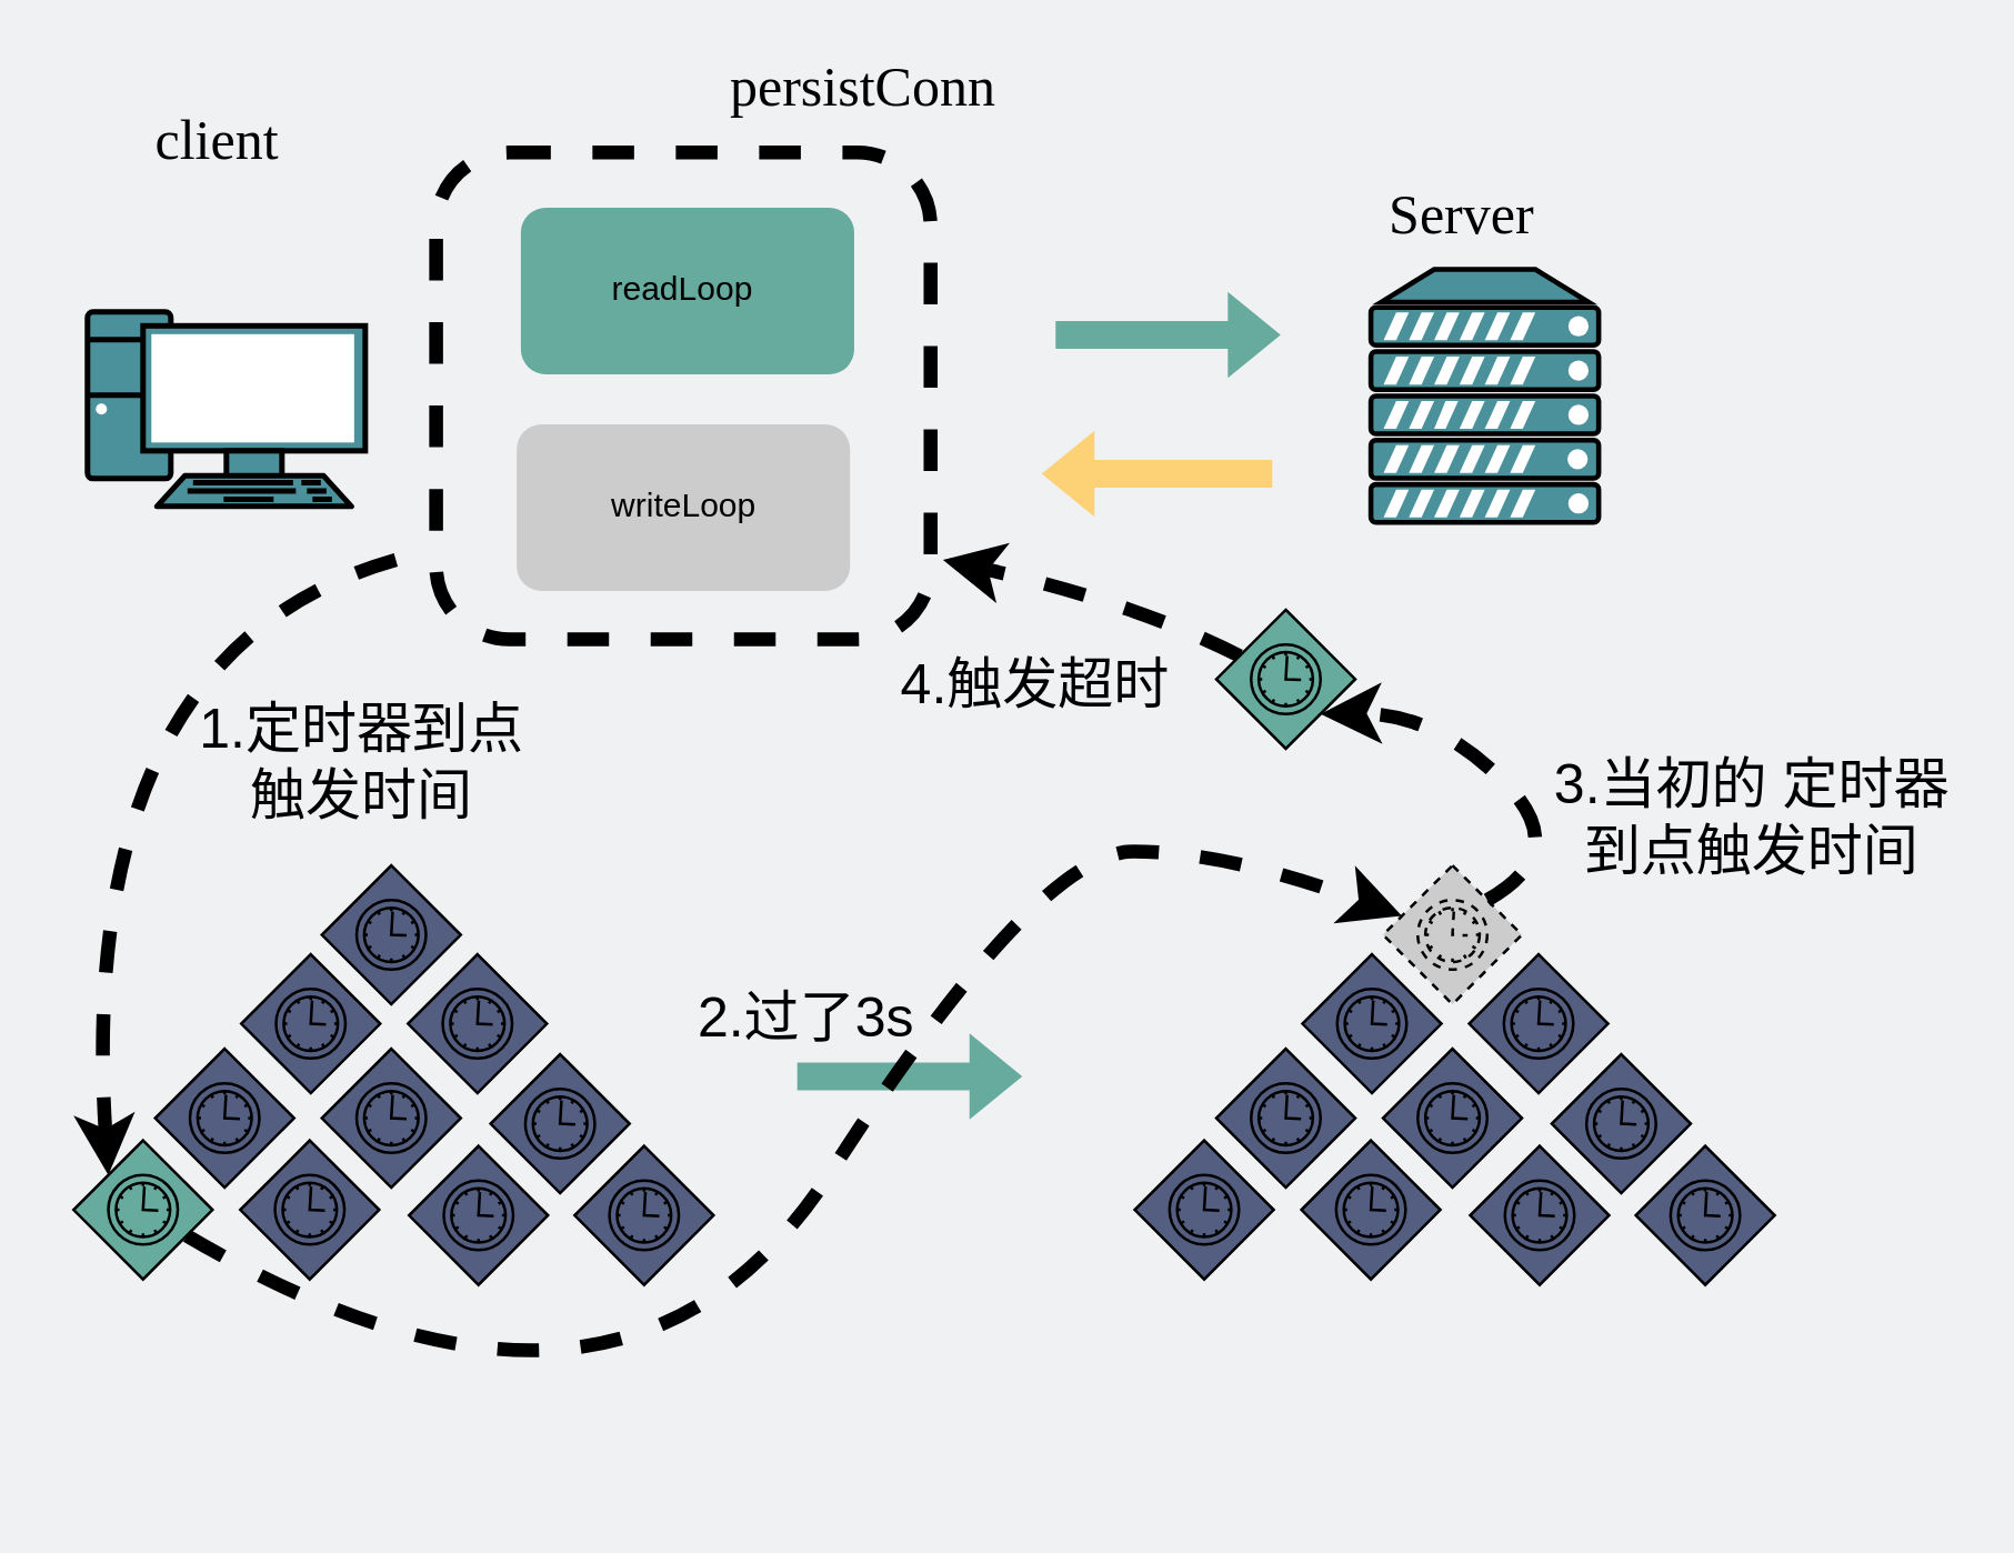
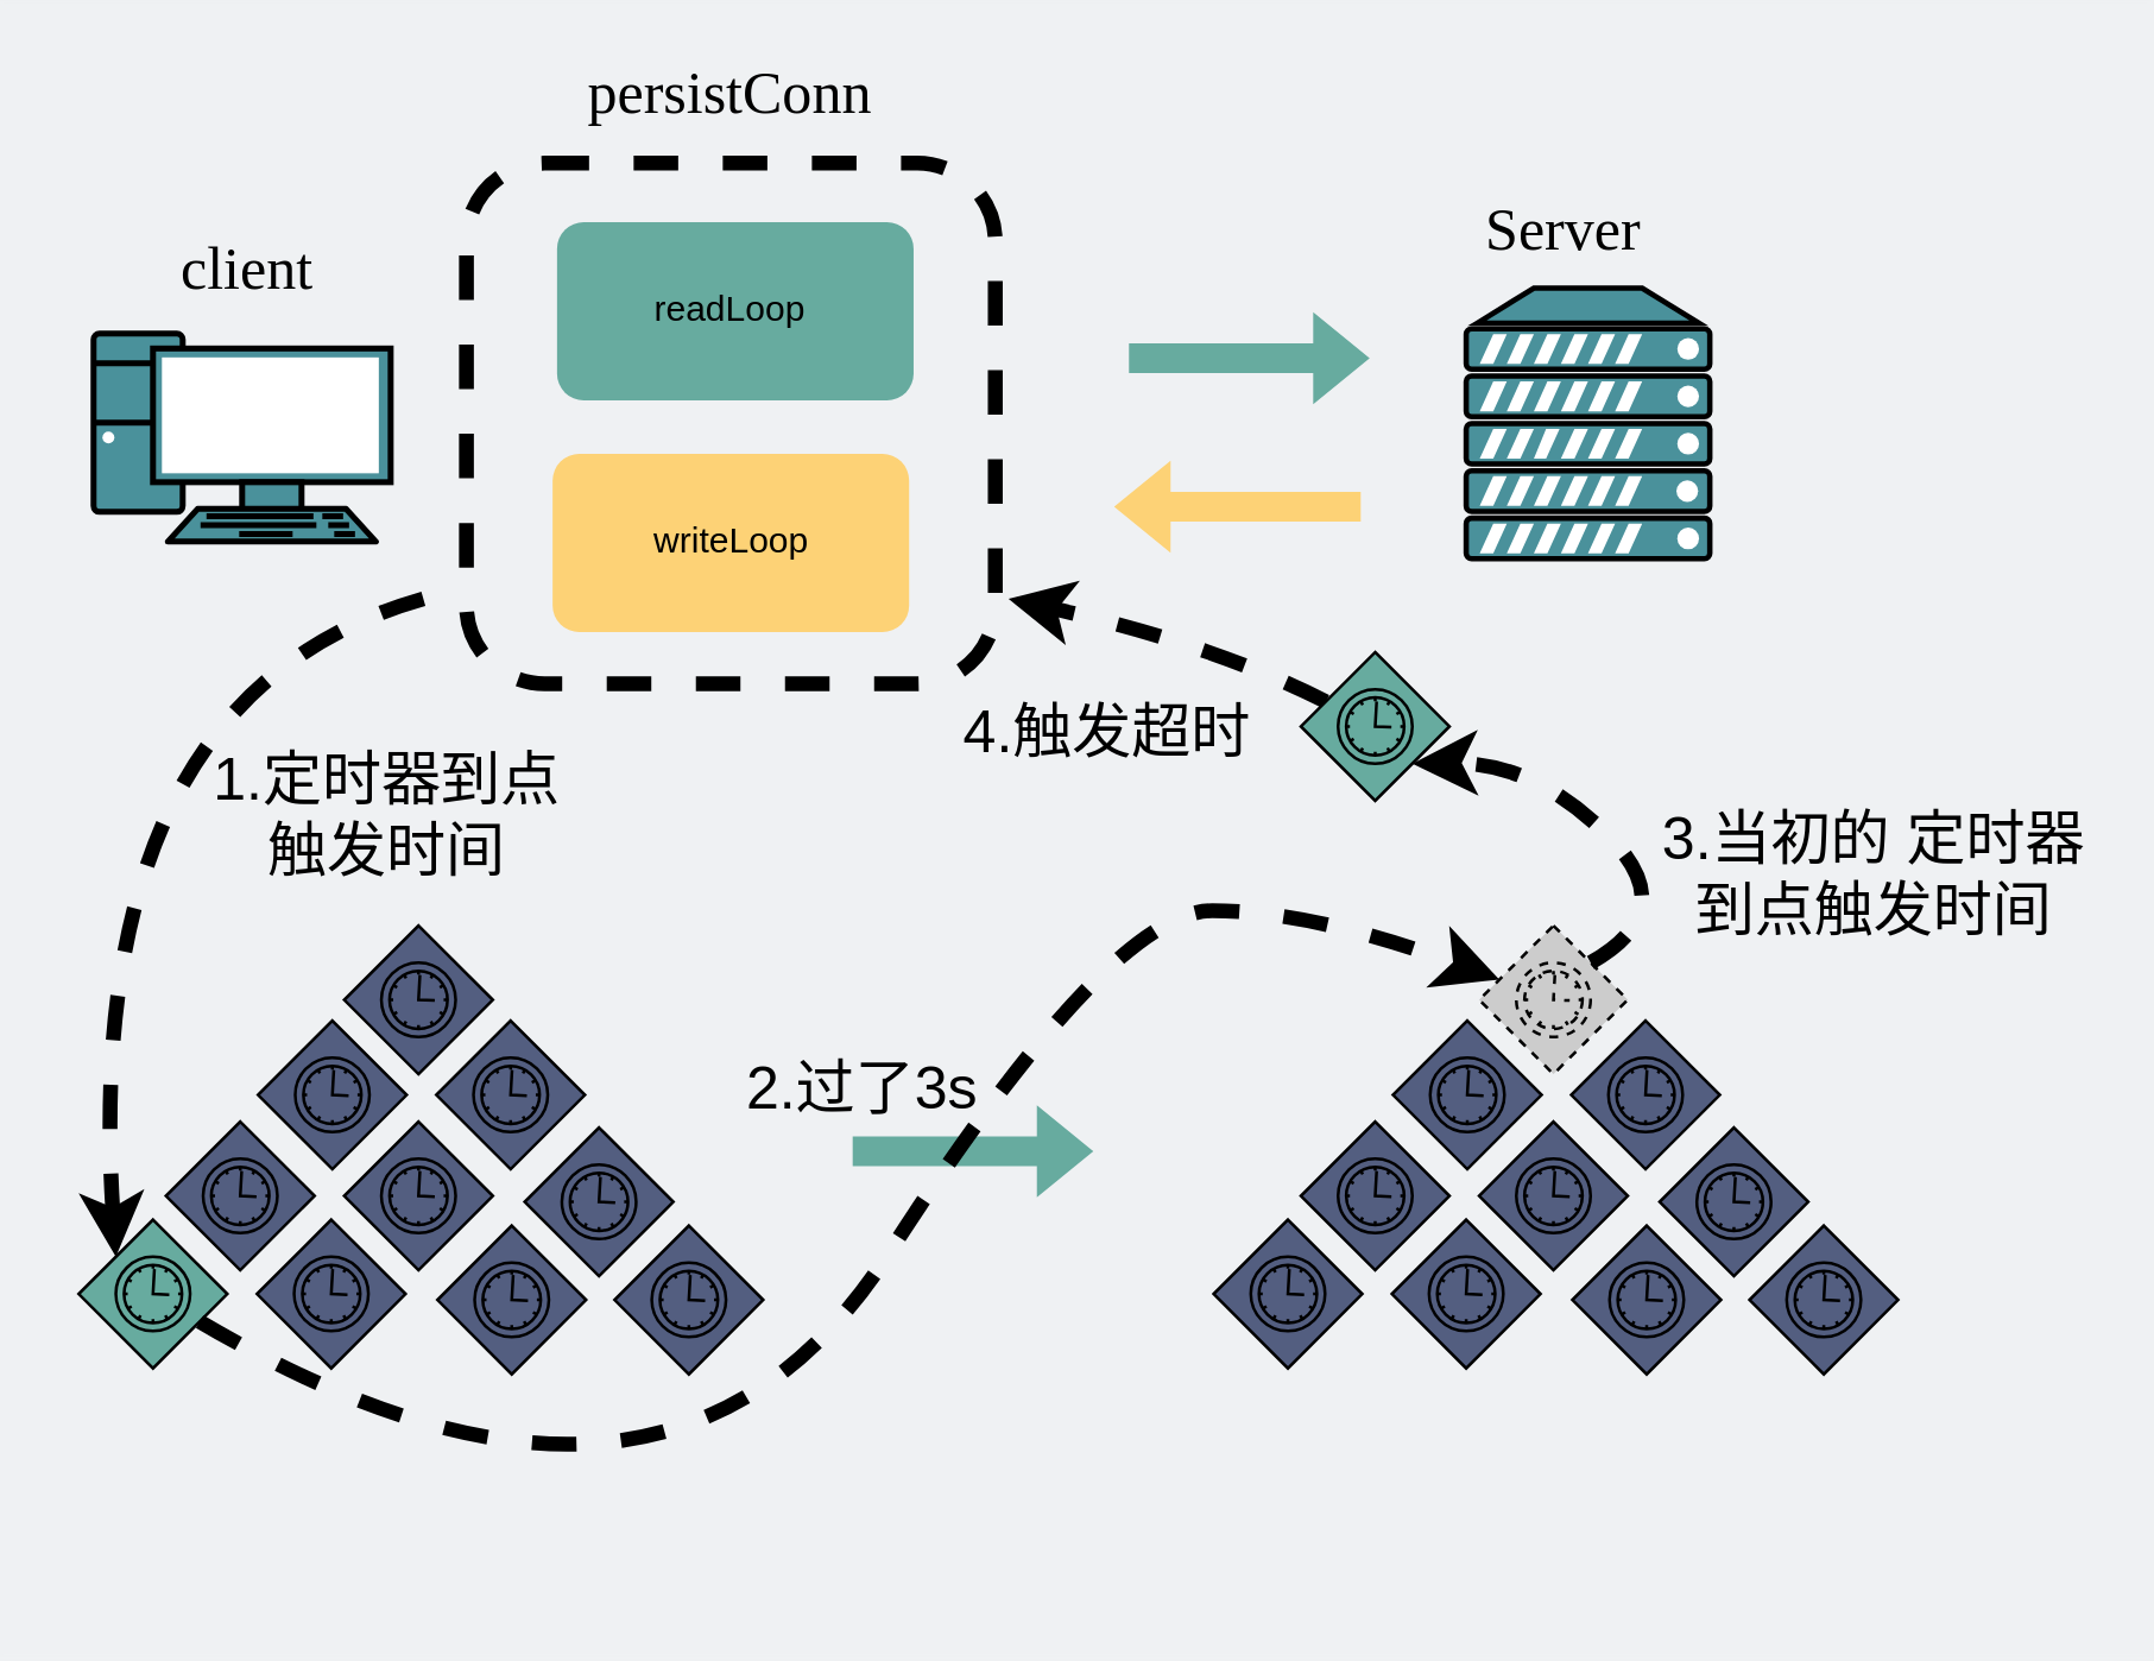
  <mxCell id="0" />
  <mxCell id="1" parent="0" />
  <mxCell id="2" value="" style="rounded=1;whiteSpace=wrap;html=1;strokeColor=#000000;fillColor=none;dashed=1;strokeWidth=5;" parent="1" vertex="1"><mxGeometry x="156.5" y="54.4" width="178" height="175.2" as="geometry" /></mxCell>
  <mxCell id="3" value="" style="rounded=1;whiteSpace=wrap;html=1;strokeColor=none;fillColor=#67AB9F;" parent="1" vertex="1"><mxGeometry x="187" y="74.23" width="120" height="60" as="geometry" /></mxCell>
  <mxCell id="4" value="readLoop" style="text;html=1;strokeColor=none;fillColor=none;align=center;verticalAlign=middle;whiteSpace=wrap;rounded=0;" parent="1" vertex="1"><mxGeometry x="205" y="94.23" width="81" height="20" as="geometry" /></mxCell>
- <mxCell id="5" value="writeLoop" style="rounded=1;whiteSpace=wrap;html=1;strokeColor=none;fillColor=#cccccc;" parent="1" vertex="1"><mxGeometry x="185.5" y="152.23" width="120" height="60" as="geometry" /></mxCell>
+ <mxCell id="5" value="writeLoop" style="rounded=1;whiteSpace=wrap;html=1;strokeColor=none;fillColor=#FDD276;" parent="1" vertex="1"><mxGeometry x="185.5" y="152.23" width="120" height="60" as="geometry" /></mxCell>
  <mxCell id="6" value="" style="fontColor=#0066CC;verticalAlign=top;verticalLabelPosition=bottom;labelPosition=center;align=center;html=1;outlineConnect=0;gradientColor=none;gradientDirection=north;strokeWidth=2;shape=mxgraph.networks.server;fillColor=#4A919B;" parent="1" vertex="1"><mxGeometry x="493" y="96.44" width="82" height="91.11" as="geometry" /></mxCell>
  <mxCell id="7" value="" style="fontColor=#0066CC;verticalAlign=top;verticalLabelPosition=bottom;labelPosition=center;align=center;html=1;outlineConnect=0;gradientColor=none;gradientDirection=north;strokeWidth=2;shape=mxgraph.networks.pc;fillColor=#4A919B;" parent="1" vertex="1"><mxGeometry x="31" y="111.77" width="100" height="70" as="geometry" /></mxCell>
- <mxCell id="8" value="&lt;pre style=&quot;font-family: &amp;#34;source code pro&amp;#34;&quot;&gt;&lt;font style=&quot;font-size: 20px&quot;&gt;persistConn&lt;/font&gt;&lt;/pre&gt;" style="text;html=1;strokeColor=none;fillColor=none;align=center;verticalAlign=middle;whiteSpace=wrap;rounded=0;dashed=1;" parent="1" vertex="1"><mxGeometry x="230.25" y="20" width="160.5" height="20" as="geometry" /></mxCell>
+ <mxCell id="8" value="&lt;pre style=&quot;font-family: &amp;#34;source code pro&amp;#34;&quot;&gt;&lt;font style=&quot;font-size: 20px&quot;&gt;persistConn&lt;/font&gt;&lt;/pre&gt;" style="text;html=1;strokeColor=none;fillColor=none;align=center;verticalAlign=middle;whiteSpace=wrap;rounded=0;dashed=1;" parent="1" vertex="1"><mxGeometry x="165.25" y="20" width="160.5" height="20" as="geometry" /></mxCell>
  <mxCell id="9" value="" style="shape=flexArrow;endArrow=classic;html=1;rounded=1;strokeColor=none;fillColor=#67AB9F;" parent="1" edge="1"><mxGeometry width="50" height="50" relative="1" as="geometry"><mxPoint x="379" y="120" as="sourcePoint" /><mxPoint x="461" y="120" as="targetPoint" /></mxGeometry></mxCell>
  <mxCell id="10" value="" style="shape=flexArrow;endArrow=classic;html=1;rounded=1;strokeColor=none;fillColor=#FDD276;" parent="1" edge="1"><mxGeometry width="50" height="50" relative="1" as="geometry"><mxPoint x="458" y="170.03" as="sourcePoint" /><mxPoint x="374" y="170" as="targetPoint" /></mxGeometry></mxCell>
- <mxCell id="11" value="&lt;pre style=&quot;font-family: &amp;#34;source code pro&amp;#34;&quot;&gt;&lt;font style=&quot;font-size: 20px&quot;&gt;client&lt;/font&gt;&lt;/pre&gt;" style="text;html=1;strokeColor=none;fillColor=none;align=center;verticalAlign=middle;whiteSpace=wrap;rounded=0;dashed=1;" parent="1" vertex="1"><mxGeometry x="15" y="39" width="125.5" height="20" as="geometry" /></mxCell>
+ <mxCell id="11" value="&lt;pre style=&quot;font-family: &amp;#34;source code pro&amp;#34;&quot;&gt;&lt;font style=&quot;font-size: 20px&quot;&gt;client&lt;/font&gt;&lt;/pre&gt;" style="text;html=1;strokeColor=none;fillColor=none;align=center;verticalAlign=middle;whiteSpace=wrap;rounded=0;dashed=1;" parent="1" vertex="1"><mxGeometry x="20" y="79" width="125.5" height="20" as="geometry" /></mxCell>
  <mxCell id="12" value="&lt;pre style=&quot;font-family: &amp;#34;source code pro&amp;#34;&quot;&gt;&lt;font style=&quot;font-size: 20px&quot;&gt;Server&lt;/font&gt;&lt;/pre&gt;" style="text;html=1;strokeColor=none;fillColor=none;align=center;verticalAlign=middle;whiteSpace=wrap;rounded=0;dashed=1;" parent="1" vertex="1"><mxGeometry x="463" y="66" width="125.5" height="20" as="geometry" /></mxCell>
  <mxCell id="13" value="" style="shape=mxgraph.bpmn.shape;html=1;verticalLabelPosition=bottom;labelBackgroundColor=#ffffff;verticalAlign=top;align=center;perimeter=rhombusPerimeter;background=gateway;outlineConnect=0;outline=standard;symbol=timer;strokeColor=#000000;strokeWidth=1;fillColor=#535E80;" vertex="1" parent="1"><mxGeometry x="115.37" y="311" width="50" height="50" as="geometry" /></mxCell>
  <mxCell id="14" value="" style="shape=mxgraph.bpmn.shape;html=1;verticalLabelPosition=bottom;labelBackgroundColor=#ffffff;verticalAlign=top;align=center;perimeter=rhombusPerimeter;background=gateway;outlineConnect=0;outline=standard;symbol=timer;strokeColor=#000000;strokeWidth=1;fillColor=#535E80;" vertex="1" parent="1"><mxGeometry x="86.37" y="343" width="50" height="50" as="geometry" /></mxCell>
  <mxCell id="15" value="" style="shape=mxgraph.bpmn.shape;html=1;verticalLabelPosition=bottom;labelBackgroundColor=#ffffff;verticalAlign=top;align=center;perimeter=rhombusPerimeter;background=gateway;outlineConnect=0;outline=standard;symbol=timer;strokeColor=#000000;strokeWidth=1;fillColor=#535E80;" vertex="1" parent="1"><mxGeometry x="146.37" y="343" width="50" height="50" as="geometry" /></mxCell>
  <mxCell id="16" value="" style="shape=mxgraph.bpmn.shape;html=1;verticalLabelPosition=bottom;labelBackgroundColor=#ffffff;verticalAlign=top;align=center;perimeter=rhombusPerimeter;background=gateway;outlineConnect=0;outline=standard;symbol=timer;strokeColor=#000000;strokeWidth=1;fillColor=#535E80;" vertex="1" parent="1"><mxGeometry x="55.37" y="377" width="50" height="50" as="geometry" /></mxCell>
  <mxCell id="17" value="" style="shape=mxgraph.bpmn.shape;html=1;verticalLabelPosition=bottom;labelBackgroundColor=#ffffff;verticalAlign=top;align=center;perimeter=rhombusPerimeter;background=gateway;outlineConnect=0;outline=standard;symbol=timer;strokeColor=#000000;strokeWidth=1;fillColor=#535E80;" vertex="1" parent="1"><mxGeometry x="115.37" y="377" width="50" height="50" as="geometry" /></mxCell>
  <mxCell id="18" value="" style="shape=mxgraph.bpmn.shape;html=1;verticalLabelPosition=bottom;labelBackgroundColor=#ffffff;verticalAlign=top;align=center;perimeter=rhombusPerimeter;background=gateway;outlineConnect=0;outline=standard;symbol=timer;strokeColor=#000000;strokeWidth=1;fillColor=#535E80;" vertex="1" parent="1"><mxGeometry x="176.12" y="379" width="50" height="50" as="geometry" /></mxCell>
  <mxCell id="19" value="" style="shape=mxgraph.bpmn.shape;html=1;verticalLabelPosition=bottom;labelBackgroundColor=#ffffff;verticalAlign=top;align=center;perimeter=rhombusPerimeter;background=gateway;outlineConnect=0;outline=standard;symbol=timer;strokeColor=#000000;strokeWidth=1;fillColor=#67AB9F;" vertex="1" parent="1"><mxGeometry x="26" y="410" width="50" height="50" as="geometry" /></mxCell>
  <mxCell id="20" value="" style="shape=mxgraph.bpmn.shape;html=1;verticalLabelPosition=bottom;labelBackgroundColor=#ffffff;verticalAlign=top;align=center;perimeter=rhombusPerimeter;background=gateway;outlineConnect=0;outline=standard;symbol=timer;strokeColor=#000000;strokeWidth=1;fillColor=#535E80;" vertex="1" parent="1"><mxGeometry x="86" y="410" width="50" height="50" as="geometry" /></mxCell>
  <mxCell id="21" value="" style="shape=mxgraph.bpmn.shape;html=1;verticalLabelPosition=bottom;labelBackgroundColor=#ffffff;verticalAlign=top;align=center;perimeter=rhombusPerimeter;background=gateway;outlineConnect=0;outline=standard;symbol=timer;strokeColor=#000000;strokeWidth=1;fillColor=#535E80;" vertex="1" parent="1"><mxGeometry x="146.75" y="412" width="50" height="50" as="geometry" /></mxCell>
  <mxCell id="22" value="" style="shape=mxgraph.bpmn.shape;html=1;verticalLabelPosition=bottom;labelBackgroundColor=#ffffff;verticalAlign=top;align=center;perimeter=rhombusPerimeter;background=gateway;outlineConnect=0;outline=standard;symbol=timer;strokeColor=#000000;strokeWidth=1;fillColor=#535E80;" vertex="1" parent="1"><mxGeometry x="206.37" y="412" width="50" height="50" as="geometry" /></mxCell>
  <mxCell id="23" value="" style="shape=mxgraph.bpmn.shape;html=1;verticalLabelPosition=bottom;labelBackgroundColor=#ffffff;verticalAlign=top;align=center;perimeter=rhombusPerimeter;background=gateway;outlineConnect=0;outline=standard;symbol=timer;strokeColor=#000000;strokeWidth=1;dashed=1;fillColor=#CCCCCC;" vertex="1" parent="1"><mxGeometry x="497.37" y="311" width="50" height="50" as="geometry" /></mxCell>
  <mxCell id="24" value="" style="shape=mxgraph.bpmn.shape;html=1;verticalLabelPosition=bottom;labelBackgroundColor=#ffffff;verticalAlign=top;align=center;perimeter=rhombusPerimeter;background=gateway;outlineConnect=0;outline=standard;symbol=timer;strokeColor=#000000;strokeWidth=1;fillColor=#535E80;" vertex="1" parent="1"><mxGeometry x="468.37" y="343" width="50" height="50" as="geometry" /></mxCell>
  <mxCell id="25" value="" style="shape=mxgraph.bpmn.shape;html=1;verticalLabelPosition=bottom;labelBackgroundColor=#ffffff;verticalAlign=top;align=center;perimeter=rhombusPerimeter;background=gateway;outlineConnect=0;outline=standard;symbol=timer;strokeColor=#000000;strokeWidth=1;fillColor=#535E80;" vertex="1" parent="1"><mxGeometry x="528.37" y="343" width="50" height="50" as="geometry" /></mxCell>
  <mxCell id="26" value="" style="shape=mxgraph.bpmn.shape;html=1;verticalLabelPosition=bottom;labelBackgroundColor=#ffffff;verticalAlign=top;align=center;perimeter=rhombusPerimeter;background=gateway;outlineConnect=0;outline=standard;symbol=timer;strokeColor=#000000;strokeWidth=1;fillColor=#535E80;" vertex="1" parent="1"><mxGeometry x="437.37" y="377" width="50" height="50" as="geometry" /></mxCell>
  <mxCell id="27" value="" style="shape=mxgraph.bpmn.shape;html=1;verticalLabelPosition=bottom;labelBackgroundColor=#ffffff;verticalAlign=top;align=center;perimeter=rhombusPerimeter;background=gateway;outlineConnect=0;outline=standard;symbol=timer;strokeColor=#000000;strokeWidth=1;fillColor=#535E80;" vertex="1" parent="1"><mxGeometry x="497.37" y="377" width="50" height="50" as="geometry" /></mxCell>
  <mxCell id="28" value="" style="shape=mxgraph.bpmn.shape;html=1;verticalLabelPosition=bottom;labelBackgroundColor=#ffffff;verticalAlign=top;align=center;perimeter=rhombusPerimeter;background=gateway;outlineConnect=0;outline=standard;symbol=timer;strokeColor=#000000;strokeWidth=1;fillColor=#535E80;" vertex="1" parent="1"><mxGeometry x="558.12" y="379" width="50" height="50" as="geometry" /></mxCell>
  <mxCell id="29" value="" style="shape=mxgraph.bpmn.shape;html=1;verticalLabelPosition=bottom;labelBackgroundColor=#ffffff;verticalAlign=top;align=center;perimeter=rhombusPerimeter;background=gateway;outlineConnect=0;outline=standard;symbol=timer;strokeColor=#000000;strokeWidth=1;fillColor=#535E80;" vertex="1" parent="1"><mxGeometry x="408" y="410" width="50" height="50" as="geometry" /></mxCell>
  <mxCell id="30" value="" style="shape=mxgraph.bpmn.shape;html=1;verticalLabelPosition=bottom;labelBackgroundColor=#ffffff;verticalAlign=top;align=center;perimeter=rhombusPerimeter;background=gateway;outlineConnect=0;outline=standard;symbol=timer;strokeColor=#000000;strokeWidth=1;fillColor=#535E80;" vertex="1" parent="1"><mxGeometry x="468" y="410" width="50" height="50" as="geometry" /></mxCell>
  <mxCell id="31" value="" style="shape=mxgraph.bpmn.shape;html=1;verticalLabelPosition=bottom;labelBackgroundColor=#ffffff;verticalAlign=top;align=center;perimeter=rhombusPerimeter;background=gateway;outlineConnect=0;outline=standard;symbol=timer;strokeColor=#000000;strokeWidth=1;fillColor=#535E80;" vertex="1" parent="1"><mxGeometry x="528.75" y="412" width="50" height="50" as="geometry" /></mxCell>
  <mxCell id="32" value="" style="shape=mxgraph.bpmn.shape;html=1;verticalLabelPosition=bottom;labelBackgroundColor=#ffffff;verticalAlign=top;align=center;perimeter=rhombusPerimeter;background=gateway;outlineConnect=0;outline=standard;symbol=timer;strokeColor=#000000;strokeWidth=1;fillColor=#535E80;" vertex="1" parent="1"><mxGeometry x="588.37" y="412" width="50" height="50" as="geometry" /></mxCell>
  <mxCell id="33" value="" style="shape=flexArrow;endArrow=classic;html=1;rounded=1;strokeColor=none;fillColor=#67AB9F;" edge="1" parent="1"><mxGeometry width="50" height="50" relative="1" as="geometry"><mxPoint x="286" y="387" as="sourcePoint" /><mxPoint x="368" y="387" as="targetPoint" /></mxGeometry></mxCell>
  <mxCell id="34" value="" style="curved=1;endArrow=classic;html=1;strokeWidth=5;dashed=1;entryX=0.25;entryY=0.25;entryDx=0;entryDy=0;entryPerimeter=0;" edge="1" parent="1" target="19"><mxGeometry width="50" height="50" relative="1" as="geometry"><mxPoint x="142" y="201" as="sourcePoint" /><mxPoint x="34" y="414" as="targetPoint" /><Array as="points"><mxPoint x="26" y="234" /></Array></mxGeometry></mxCell>
  <mxCell id="35" value="" style="curved=1;endArrow=classic;html=1;dashed=1;strokeWidth=5;" edge="1" parent="1" source="19" target="23"><mxGeometry width="50" height="50" relative="1" as="geometry"><mxPoint x="57" y="510" as="sourcePoint" /><mxPoint x="489" y="325" as="targetPoint" /><Array as="points"><mxPoint x="224" y="537" /><mxPoint x="373" y="306" /><mxPoint x="442" y="306" /></Array></mxGeometry></mxCell>
  <mxCell id="36" value="" style="curved=1;endArrow=classic;html=1;dashed=1;strokeWidth=5;entryX=1.025;entryY=0.837;entryDx=0;entryDy=0;entryPerimeter=0;" edge="1" parent="1" source="37" target="2"><mxGeometry width="50" height="50" relative="1" as="geometry"><mxPoint x="463" y="271" as="sourcePoint" /><mxPoint x="457" y="216" as="targetPoint" /><Array as="points"><mxPoint x="407" y="216" /></Array></mxGeometry></mxCell>
  <mxCell id="37" value="" style="shape=mxgraph.bpmn.shape;html=1;verticalLabelPosition=bottom;labelBackgroundColor=#ffffff;verticalAlign=top;align=center;perimeter=rhombusPerimeter;background=gateway;outlineConnect=0;outline=standard;symbol=timer;strokeColor=#000000;strokeWidth=1;fillColor=#67AB9F;" vertex="1" parent="1"><mxGeometry x="437.37" y="219" width="50" height="50" as="geometry" /></mxCell>
  <mxCell id="38" value="" style="curved=1;endArrow=classic;html=1;dashed=1;strokeWidth=5;exitX=0.75;exitY=0.25;exitDx=0;exitDy=0;exitPerimeter=0;entryX=0.75;entryY=0.75;entryDx=0;entryDy=0;entryPerimeter=0;" edge="1" parent="1" source="23" target="37"><mxGeometry width="50" height="50" relative="1" as="geometry"><mxPoint x="516" y="306" as="sourcePoint" /><mxPoint x="566" y="256" as="targetPoint" /><Array as="points"><mxPoint x="566" y="306" /><mxPoint x="516" y="256" /></Array></mxGeometry></mxCell>
  <mxCell id="39" value="1.定时器到点触发时间" style="text;html=1;strokeColor=none;fillColor=none;align=center;verticalAlign=middle;whiteSpace=wrap;rounded=0;dashed=1;fontSize=20;" vertex="1" parent="1"><mxGeometry x="62.75" y="250" width="134" height="46" as="geometry" /></mxCell>
  <mxCell id="40" value="2.过了3s" style="text;html=1;strokeColor=none;fillColor=none;align=center;verticalAlign=middle;whiteSpace=wrap;rounded=0;dashed=1;fontSize=20;" vertex="1" parent="1"><mxGeometry x="249" y="347" width="82" height="35" as="geometry" /></mxCell>
  <mxCell id="41" value="3.当初的 定时器到点触发时间" style="text;html=1;strokeColor=none;fillColor=none;align=center;verticalAlign=middle;whiteSpace=wrap;rounded=0;dashed=1;fontSize=20;" vertex="1" parent="1"><mxGeometry x="558.12" y="269" width="144.88" height="48" as="geometry" /></mxCell>
  <mxCell id="42" value="4.触发超时" style="text;html=1;strokeColor=none;fillColor=none;align=center;verticalAlign=middle;whiteSpace=wrap;rounded=0;dashed=1;fontSize=20;" vertex="1" parent="1"><mxGeometry x="300" y="221" width="144.88" height="48" as="geometry" /></mxCell>
